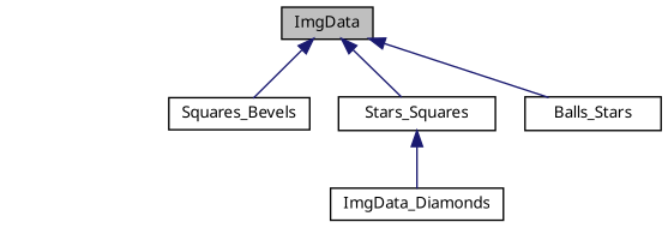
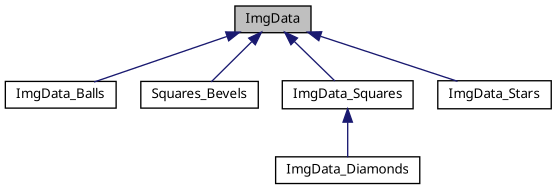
  digraph {
    fontname="Noto Sans"
    rankdir=TB
    node [color=black fillcolor=white fontname="Noto Sans" fontsize=10 shape=record style=filled]
    edge [color=midnightblue dir=back fontname="Noto Sans" fontsize=10 labelfontname=Helvetica labelfontsize=10 style=solid]
    n1 [fillcolor=grey75 fontcolor=black height=0.2 label=ImgData width=0.4]
+   n2 [height=0.2 label=ImgData_Balls width=0.4]
    n3 [height=0.2 label=Squares_Bevels width=0.4]
-   n4 [height=0.2 label=Stars_Squares width=0.4]
-   n5 [height=0.2 label=Balls_Stars width=0.4]
+   n4 [height=0.2 label=ImgData_Squares width=0.4]
+   n5 [height=0.2 label=ImgData_Stars width=0.4]
    n6 [height=0.2 label=ImgData_Diamonds width=0.4]
+   n1 -> n2
    n1 -> n3
    n1 -> n4
    n1 -> n5
    n4 -> n6
  }
